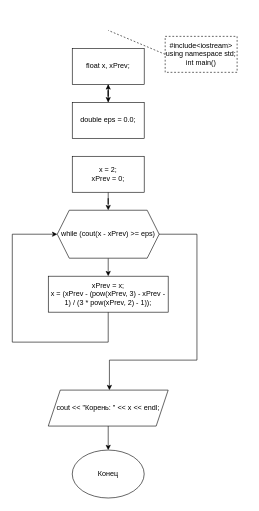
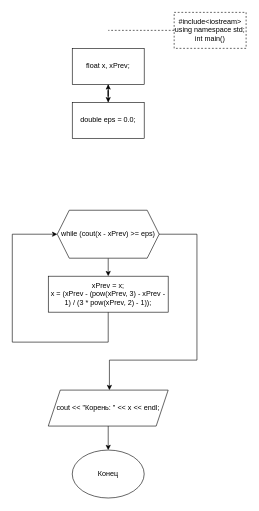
  <mxCell id="0" />
  <mxCell id="1" parent="0" />
  <mxCell id="2" value="" style="edgeStyle=orthogonalEdgeStyle;rounded=0;orthogonalLoop=1;jettySize=auto;html=1;" edge="1" parent="1" source="3"><mxGeometry relative="1" as="geometry"><mxPoint x="180" y="170" as="targetPoint" /></mxGeometry></mxCell>
  <mxCell id="3" value="&lt;span&gt;&#09;&lt;/span&gt;float x, xPrev;" style="rounded=0;whiteSpace=wrap;html=1;" vertex="1" parent="1"><mxGeometry x="120" y="80" width="120" height="60" as="geometry" /></mxCell>
- <mxCell id="4" value="&lt;div&gt;#include&amp;lt;iostream&amp;gt;&lt;/div&gt;&lt;div&gt;using namespace std;&lt;/div&gt;&lt;div&gt;int main()&lt;/div&gt;" style="rounded=0;whiteSpace=wrap;html=1;dashed=1;" vertex="1" parent="1"><mxGeometry x="275" y="60" width="120" height="60" as="geometry" /></mxCell>
+ <mxCell id="4" value="&lt;div&gt;#include&amp;lt;iostream&amp;gt;&lt;/div&gt;&lt;div&gt;using namespace std;&lt;/div&gt;&lt;div&gt;int main()&lt;/div&gt;" style="rounded=0;whiteSpace=wrap;html=1;dashed=1;" vertex="1" parent="1"><mxGeometry x="290" y="20" width="120" height="60" as="geometry" /></mxCell>
  <mxCell id="5" value="" style="endArrow=none;dashed=1;html=1;rounded=0;exitX=0;exitY=0.5;exitDx=0;exitDy=0;" edge="1" parent="1" source="4"><mxGeometry width="50" height="50" relative="1" as="geometry"><mxPoint x="170" y="370" as="sourcePoint" /><mxPoint x="180" y="50" as="targetPoint" /></mxGeometry></mxCell>
  <mxCell id="6" value="" style="edgeStyle=orthogonalEdgeStyle;rounded=0;orthogonalLoop=1;jettySize=auto;html=1;" edge="1" parent="1" source="8"><mxGeometry relative="1" as="geometry"><mxPoint x="180" y="460" as="targetPoint" /></mxGeometry></mxCell>
  <mxCell id="7" style="edgeStyle=orthogonalEdgeStyle;rounded=0;orthogonalLoop=1;jettySize=auto;html=1;" edge="1" parent="1"><mxGeometry relative="1" as="geometry"><mxPoint x="182" y="650" as="targetPoint" /><Array as="points"><mxPoint x="328" y="390" /><mxPoint x="328" y="600" /><mxPoint x="182" y="600" /></Array><mxPoint x="263" y="390" as="sourcePoint" /></mxGeometry></mxCell>
  <mxCell id="8" value="&lt;span&gt;&#09;&lt;/span&gt;while (cout(x - xPrev) &amp;gt;= eps)" style="shape=hexagon;perimeter=hexagonPerimeter2;whiteSpace=wrap;html=1;fixedSize=1;" vertex="1" parent="1"><mxGeometry x="95" y="350" width="170" height="80" as="geometry" /></mxCell>
  <mxCell id="9" style="edgeStyle=orthogonalEdgeStyle;rounded=0;orthogonalLoop=1;jettySize=auto;html=1;entryX=0;entryY=0.5;entryDx=0;entryDy=0;exitX=0.5;exitY=1;exitDx=0;exitDy=0;" edge="1" parent="1" source="15" target="8"><mxGeometry relative="1" as="geometry"><Array as="points"><mxPoint x="180" y="570" /><mxPoint x="20" y="570" /><mxPoint x="20" y="390" /></Array><mxPoint x="130" y="730" as="sourcePoint" /></mxGeometry></mxCell>
  <mxCell id="10" value="Конец" style="ellipse;whiteSpace=wrap;html=1;" vertex="1" parent="1"><mxGeometry x="120" y="750" width="120" height="80" as="geometry" /></mxCell>
  <mxCell id="11" value="" style="edgeStyle=orthogonalEdgeStyle;rounded=0;orthogonalLoop=1;jettySize=auto;html=1;" edge="1" parent="1" source="12" target="3"><mxGeometry relative="1" as="geometry" /></mxCell>
  <mxCell id="12" value="double eps = 0.0;" style="rounded=0;whiteSpace=wrap;html=1;" vertex="1" parent="1"><mxGeometry x="120" y="170" width="120" height="60" as="geometry" /></mxCell>
- <mxCell id="13" value="" style="edgeStyle=orthogonalEdgeStyle;rounded=0;orthogonalLoop=1;jettySize=auto;html=1;" edge="1" parent="1" source="14" target="8"><mxGeometry relative="1" as="geometry" /></mxCell>
- <mxCell id="14" value="&lt;div&gt;x = 2;&lt;/div&gt;&lt;div&gt;&lt;span&gt;&#09;&lt;/span&gt;xPrev = 0;&lt;/div&gt;" style="whiteSpace=wrap;html=1;rounded=0;" vertex="1" parent="1"><mxGeometry x="120" y="260" width="120" height="60" as="geometry" /></mxCell>
  <mxCell id="15" value="&lt;div&gt;xPrev = x;&lt;/div&gt;&lt;div&gt;&lt;span&gt;&#09;&#09;&lt;/span&gt;x = (xPrev - (pow(xPrev, 3) - xPrev - 1) / (3 * pow(xPrev, 2) - 1));&lt;/div&gt;" style="rounded=0;whiteSpace=wrap;html=1;" vertex="1" parent="1"><mxGeometry x="80" y="460" width="200" height="60" as="geometry" /></mxCell>
  <mxCell id="16" value="" style="edgeStyle=orthogonalEdgeStyle;rounded=0;orthogonalLoop=1;jettySize=auto;html=1;" edge="1" parent="1" source="17" target="10"><mxGeometry relative="1" as="geometry" /></mxCell>
  <mxCell id="17" value="cout &amp;lt;&amp;lt; &quot;Корень: &quot; &amp;lt;&amp;lt; x &amp;lt;&amp;lt; endl;" style="shape=parallelogram;perimeter=parallelogramPerimeter;whiteSpace=wrap;html=1;fixedSize=1;" vertex="1" parent="1"><mxGeometry x="80" y="650" width="200" height="60" as="geometry" /></mxCell>
